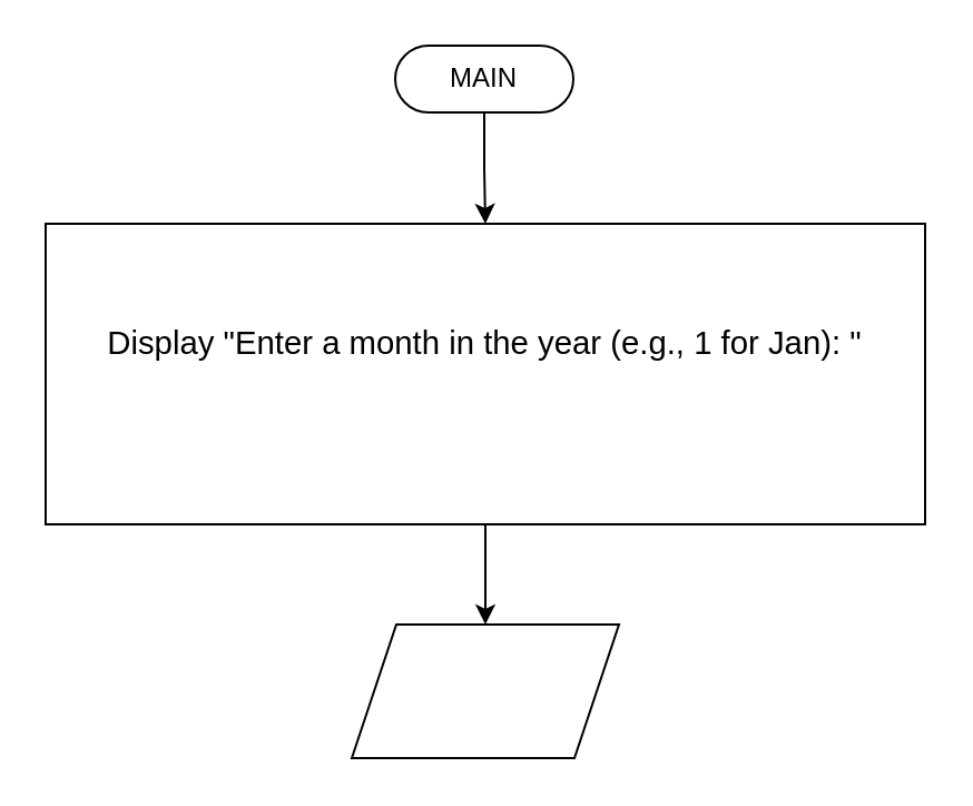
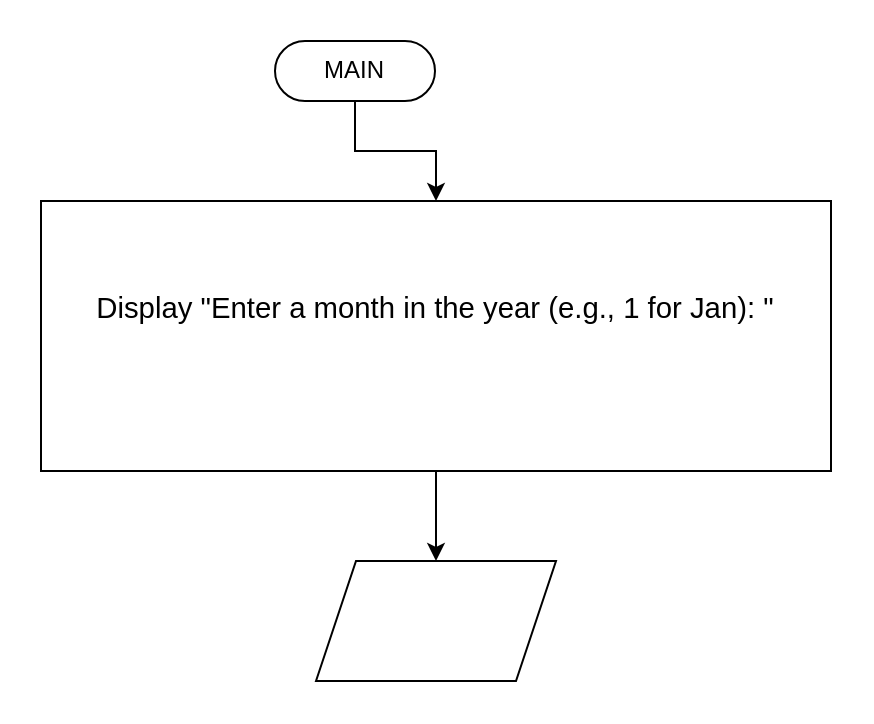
  <mxCell id="0" />
  <mxCell id="1" parent="0" />
  <mxCell id="2" value="" style="edgeStyle=orthogonalEdgeStyle;rounded=0;orthogonalLoop=1;jettySize=auto;html=1;" edge="1" parent="1" source="3" target="5"><mxGeometry relative="1" as="geometry" /></mxCell>
- <mxCell id="3" value="MAIN" style="html=1;dashed=0;whiteSpace=wrap;shape=mxgraph.dfd.start" vertex="1" parent="1"><mxGeometry x="177" y="20" width="80" height="30" as="geometry" /></mxCell>
+ <mxCell id="3" value="MAIN" style="html=1;dashed=0;whiteSpace=wrap;shape=mxgraph.dfd.start" vertex="1" parent="1"><mxGeometry x="137" y="20" width="80" height="30" as="geometry" /></mxCell>
  <mxCell id="4" value="" style="edgeStyle=orthogonalEdgeStyle;rounded=0;orthogonalLoop=1;jettySize=auto;html=1;" edge="1" parent="1" source="5" target="6"><mxGeometry relative="1" as="geometry" /></mxCell>
  <mxCell id="5" value="&#10;&lt;b id=&quot;docs-internal-guid-baea023c-7fff-12b6-3a81-397b67b8ee17&quot; style=&quot;font-weight:normal;&quot;&gt;&lt;p style=&quot;line-height:1.38;margin-top:0pt;margin-bottom:0pt;&quot; dir=&quot;ltr&quot;&gt;&lt;span style=&quot;font-size:11pt;font-family:Arial,sans-serif;color:#000000;background-color:transparent;font-weight:400;font-style:normal;font-variant:normal;text-decoration:none;vertical-align:baseline;white-space:pre;white-space:pre-wrap;&quot;&gt;Display &quot;Enter a month in the year (e.g., 1 for Jan): &quot;&lt;/span&gt;&lt;/p&gt;&lt;/b&gt;&lt;br class=&quot;Apple-interchange-newline&quot;&gt;&#10;&#10;" style="whiteSpace=wrap;html=1;dashed=0;" vertex="1" parent="1"><mxGeometry x="20" y="100" width="395" height="135" as="geometry" /></mxCell>
  <mxCell id="6" value="" style="shape=parallelogram;perimeter=parallelogramPerimeter;whiteSpace=wrap;html=1;fixedSize=1;dashed=0;" vertex="1" parent="1"><mxGeometry x="157.5" y="280" width="120" height="60" as="geometry" /></mxCell>
